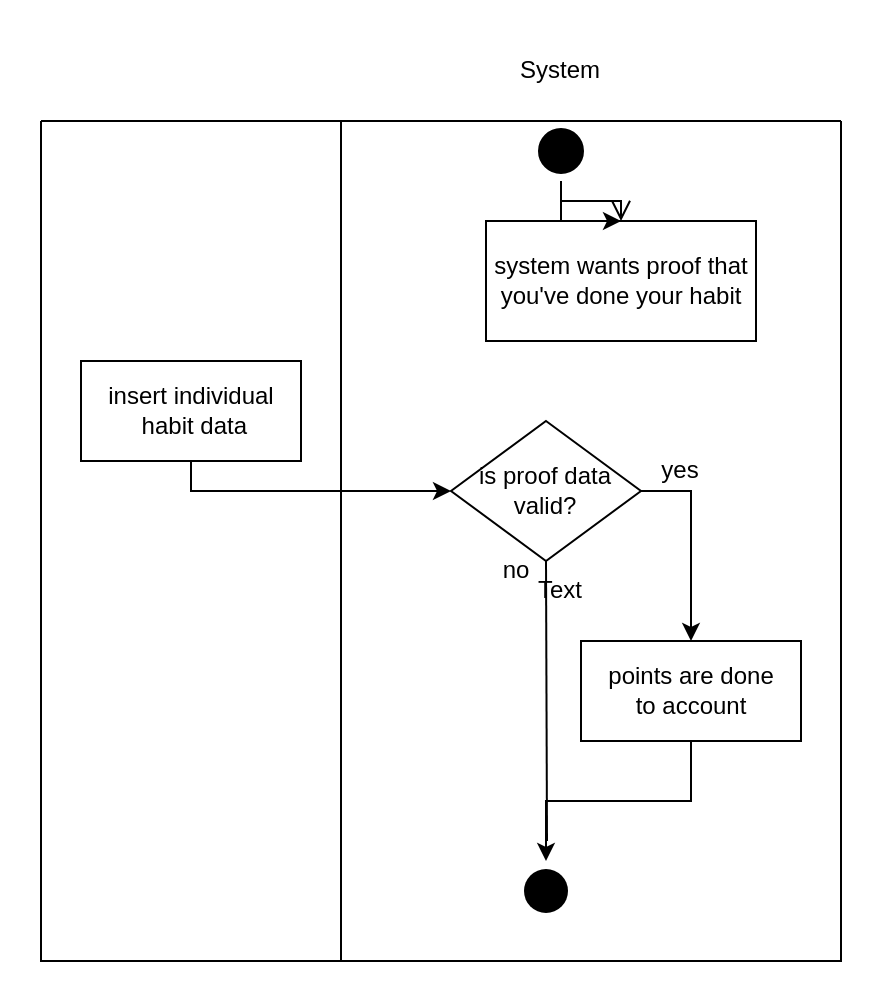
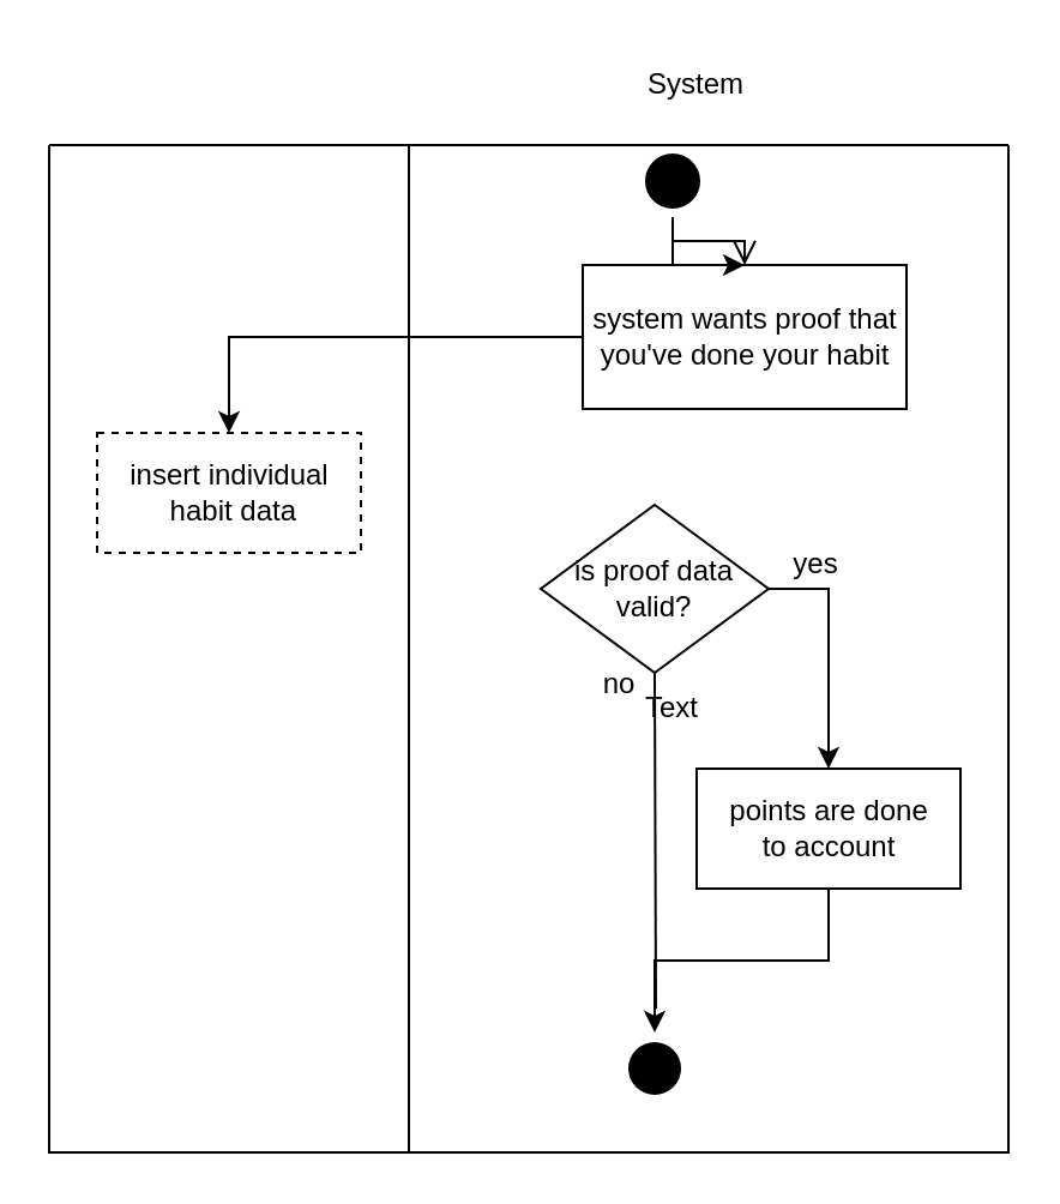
  <mxCell id="0" />
  <mxCell id="1" parent="0" />
  <mxCell id="2" value="" style="swimlane;startSize=0;strokeColor=#000000;" parent="1" vertex="1"><mxGeometry x="170" y="60" width="250" height="420" as="geometry" /></mxCell>
  <mxCell id="3" value="system wants proof that &lt;br&gt;you've done your habit" style="html=1;strokeColor=#000000;" parent="2" vertex="1"><mxGeometry x="72.5" y="50" width="135" height="60" as="geometry" /></mxCell>
  <mxCell id="4" value="" style="edgeStyle=orthogonalEdgeStyle;rounded=0;orthogonalLoop=1;jettySize=auto;html=1;" edge="1" parent="2" source="5" target="3"><mxGeometry relative="1" as="geometry" /></mxCell>
  <mxCell id="5" value="" style="ellipse;html=1;shape=startState;fillColor=#000000;strokeColor=#000000;" parent="2" vertex="1"><mxGeometry x="95" width="30" height="30" as="geometry" /></mxCell>
  <mxCell id="6" value="" style="edgeStyle=orthogonalEdgeStyle;html=1;verticalAlign=bottom;endArrow=open;endSize=8;strokeColor=#000000;rounded=0;entryX=0.5;entryY=0;entryDx=0;entryDy=0;" parent="2" source="5" target="3" edge="1"><mxGeometry relative="1" as="geometry"><mxPoint x="-96" y="100" as="targetPoint" /></mxGeometry></mxCell>
  <mxCell id="7" value="is proof data valid?" style="rhombus;whiteSpace=wrap;html=1;" vertex="1" parent="2"><mxGeometry x="55" y="150" width="95" height="70" as="geometry" /></mxCell>
  <mxCell id="8" value="points are done&lt;br&gt;to account" style="html=1;strokeColor=#000000;" parent="2" vertex="1"><mxGeometry x="120" y="260" width="110" height="50" as="geometry" /></mxCell>
  <mxCell id="9" value="" style="endArrow=classic;html=1;rounded=0;entryX=0.5;entryY=0;entryDx=0;entryDy=0;exitX=1;exitY=0.5;exitDx=0;exitDy=0;" edge="1" parent="2" source="7" target="8"><mxGeometry width="50" height="50" relative="1" as="geometry"><mxPoint x="-50" y="280" as="sourcePoint" /><mxPoint y="230" as="targetPoint" /><Array as="points"><mxPoint x="175" y="185" /></Array></mxGeometry></mxCell>
  <mxCell id="10" value="yes" style="text;html=1;strokeColor=none;fillColor=none;align=center;verticalAlign=middle;whiteSpace=wrap;rounded=0;" vertex="1" parent="2"><mxGeometry x="140" y="160" width="60" height="30" as="geometry" /></mxCell>
  <mxCell id="11" value="" style="ellipse;html=1;shape=endState;fillColor=#000000;strokeColor=none;" parent="2" vertex="1"><mxGeometry x="87.5" y="370" width="30" height="30" as="geometry" /></mxCell>
  <mxCell id="12" style="edgeStyle=orthogonalEdgeStyle;rounded=0;orthogonalLoop=1;jettySize=auto;html=1;exitX=0.5;exitY=1;exitDx=0;exitDy=0;entryX=0.5;entryY=0;entryDx=0;entryDy=0;strokeColor=#000000;" parent="2" source="8" target="11" edge="1"><mxGeometry relative="1" as="geometry" /></mxCell>
  <mxCell id="13" value="" style="endArrow=none;html=1;rounded=0;entryX=0.5;entryY=1;entryDx=0;entryDy=0;" edge="1" parent="2" target="7"><mxGeometry width="50" height="50" relative="1" as="geometry"><mxPoint x="103" y="360" as="sourcePoint" /><mxPoint x="90" y="260" as="targetPoint" /></mxGeometry></mxCell>
  <mxCell id="14" value="no" style="text;html=1;strokeColor=none;fillColor=none;align=center;verticalAlign=middle;whiteSpace=wrap;rounded=0;" vertex="1" parent="2"><mxGeometry x="57.5" y="210" width="60" height="30" as="geometry" /></mxCell>
  <mxCell id="15" value="" style="swimlane;startSize=0;strokeColor=#000000;" parent="1" vertex="1"><mxGeometry x="20" y="60" width="150" height="420" as="geometry" /></mxCell>
- <mxCell id="16" value="insert individual&lt;br&gt;&amp;nbsp;habit data" style="html=1;strokeColor=#000000;" parent="15" vertex="1"><mxGeometry x="20" y="120" width="110" height="50" as="geometry" /></mxCell>
- <mxCell id="17" value="System" style="text;html=1;strokeColor=none;fillColor=none;align=center;verticalAlign=middle;whiteSpace=wrap;rounded=0;" parent="1" vertex="1"><mxGeometry x="250" y="20" width="60" height="30" as="geometry" /></mxCell>
- <mxCell id="19" value="" style="endArrow=classic;html=1;rounded=0;entryX=0;entryY=0.5;entryDx=0;entryDy=0;exitX=0.5;exitY=1;exitDx=0;exitDy=0;" edge="1" parent="1" source="16" target="7"><mxGeometry width="50" height="50" relative="1" as="geometry"><mxPoint x="30" y="360" as="sourcePoint" /><mxPoint x="80" y="310" as="targetPoint" /><Array as="points"><mxPoint x="95" y="245" /></Array></mxGeometry></mxCell>
+ <mxCell id="16" value="insert individual&lt;br&gt;&amp;nbsp;habit data" style="html=1;strokeColor=#000000;dashed=1;" parent="15" vertex="1"><mxGeometry x="20" y="120" width="110" height="50" as="geometry" /></mxCell>
+ <mxCell id="17" value="System" style="text;html=1;strokeColor=none;fillColor=none;align=center;verticalAlign=middle;whiteSpace=wrap;rounded=0;" parent="1" vertex="1"><mxGeometry x="260" y="20" width="60" height="30" as="geometry" /></mxCell>
+ <mxCell id="18" value="" style="edgeStyle=orthogonalEdgeStyle;rounded=0;orthogonalLoop=1;jettySize=auto;html=1;strokeColor=#000000;" parent="1" source="3" target="16" edge="1"><mxGeometry relative="1" as="geometry" /></mxCell>
  <mxCell id="20" value="Text" style="text;html=1;strokeColor=none;fillColor=none;align=center;verticalAlign=middle;whiteSpace=wrap;rounded=0;" vertex="1" parent="1"><mxGeometry x="250" y="280" width="60" height="30" as="geometry" /></mxCell>
